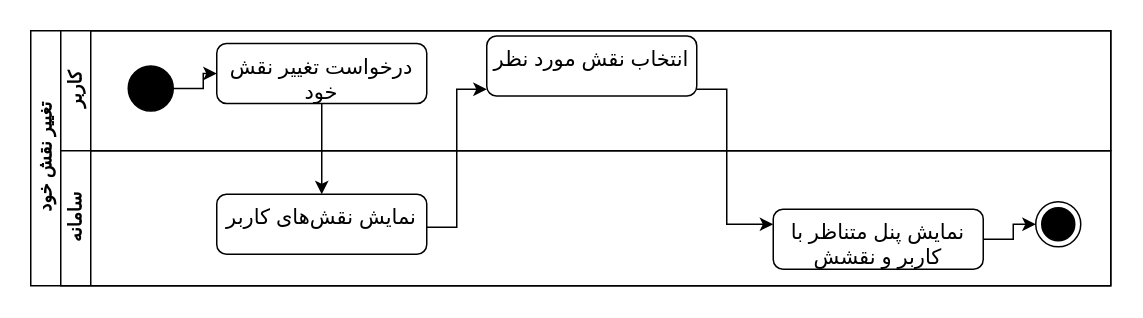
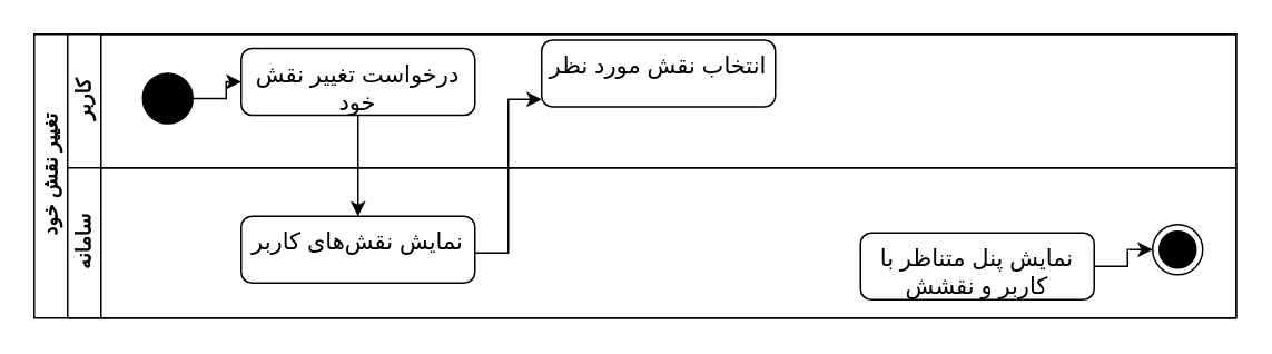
  <mxCell id="0" />
  <mxCell id="1" parent="0" />
  <mxCell id="2" value="&amp;nbsp;تغییر نقش خود&amp;nbsp;" style="swimlane;html=1;childLayout=stackLayout;resizeParent=1;resizeParentMax=0;horizontal=0;startSize=20;horizontalStack=0;" vertex="1" parent="1"><mxGeometry x="20" y="20" width="720" height="170" as="geometry" /></mxCell>
  <mxCell id="3" value="کاربر" style="swimlane;html=1;startSize=20;horizontal=0;" vertex="1" parent="2"><mxGeometry x="20" width="700" height="80" as="geometry"><mxRectangle x="20" width="490" height="30" as="alternateBounds" /></mxGeometry></mxCell>
  <mxCell id="4" style="edgeStyle=orthogonalEdgeStyle;rounded=0;orthogonalLoop=1;jettySize=auto;html=1;" edge="1" parent="3" source="5" target="6"><mxGeometry relative="1" as="geometry"><mxPoint x="110" y="32" as="targetPoint" /></mxGeometry></mxCell>
  <mxCell id="5" value="" style="ellipse;fillColor=strokeColor;html=1;" vertex="1" parent="3"><mxGeometry x="45" y="23.5" width="30" height="30" as="geometry" /></mxCell>
  <mxCell id="6" value="&lt;font style=&quot;font-size: 14px;&quot;&gt;درخواست تغییر نقش خود&lt;br&gt;&lt;/font&gt;" style="html=1;align=center;verticalAlign=top;rounded=1;absoluteArcSize=1;arcSize=13;dashed=0;whiteSpace=wrap;" vertex="1" parent="3"><mxGeometry x="104" y="8.5" width="140" height="40" as="geometry" /></mxCell>
  <mxCell id="7" value="&lt;font style=&quot;font-size: 14px;&quot;&gt;انتخاب نقش مورد نظر&lt;br&gt;&lt;/font&gt;" style="html=1;align=center;verticalAlign=top;rounded=1;absoluteArcSize=1;arcSize=13;dashed=0;whiteSpace=wrap;" vertex="1" parent="3"><mxGeometry x="284" y="3.5" width="140" height="40" as="geometry" /></mxCell>
  <mxCell id="8" value="سامانه" style="swimlane;html=1;startSize=20;horizontal=0;" vertex="1" parent="2"><mxGeometry x="20" y="80" width="700" height="90" as="geometry" /></mxCell>
  <mxCell id="9" value="&lt;font style=&quot;font-size: 14px;&quot;&gt;نمایش نقش‌های کاربر&lt;br&gt;&lt;/font&gt;" style="html=1;align=center;verticalAlign=top;rounded=1;absoluteArcSize=1;arcSize=13;dashed=0;whiteSpace=wrap;" vertex="1" parent="8"><mxGeometry x="104" y="29" width="140" height="40" as="geometry" /></mxCell>
  <mxCell id="10" value="" style="ellipse;html=1;shape=endState;fillColor=strokeColor;" vertex="1" parent="8"><mxGeometry x="650" y="34" width="30" height="30" as="geometry" /></mxCell>
  <mxCell id="11" style="edgeStyle=orthogonalEdgeStyle;rounded=0;orthogonalLoop=1;jettySize=auto;html=1;" edge="1" parent="8" source="12" target="10"><mxGeometry relative="1" as="geometry" /></mxCell>
  <mxCell id="12" value="&lt;font style=&quot;font-size: 14px;&quot;&gt;نمایش پنل متناظر با کاربر و نقشش&lt;/font&gt;" style="html=1;align=center;verticalAlign=top;rounded=1;absoluteArcSize=1;arcSize=13;dashed=0;whiteSpace=wrap;" vertex="1" parent="8"><mxGeometry x="475" y="39" width="140" height="40" as="geometry" /></mxCell>
  <mxCell id="13" style="edgeStyle=orthogonalEdgeStyle;rounded=0;orthogonalLoop=1;jettySize=auto;html=1;" edge="1" parent="2" source="9" target="7"><mxGeometry relative="1" as="geometry"><mxPoint x="354" y="39" as="targetPoint" /><Array as="points"><mxPoint x="284" y="131" /><mxPoint x="284" y="39" /></Array><mxPoint x="267" y="131.483" as="sourcePoint" /></mxGeometry></mxCell>
  <mxCell id="14" style="edgeStyle=orthogonalEdgeStyle;rounded=0;orthogonalLoop=1;jettySize=auto;html=1;" edge="1" parent="2" source="6" target="9"><mxGeometry relative="1" as="geometry"><Array as="points" /><mxPoint x="194" y="110" as="targetPoint" /></mxGeometry></mxCell>
- <mxCell id="15" style="edgeStyle=orthogonalEdgeStyle;rounded=0;orthogonalLoop=1;jettySize=auto;html=1;" edge="1" parent="2" source="7" target="12"><mxGeometry relative="1" as="geometry"><mxPoint x="504" y="38.517" as="sourcePoint" /><Array as="points"><mxPoint x="464" y="39" /><mxPoint x="464" y="129" /></Array></mxGeometry></mxCell>
